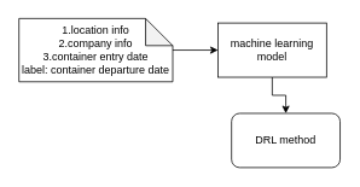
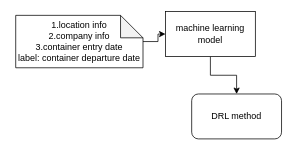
  <mxCell id="0" />
  <mxCell id="1" parent="0" />
  <mxCell id="2" value="" style="edgeStyle=orthogonalEdgeStyle;rounded=0;orthogonalLoop=1;jettySize=auto;html=1;" edge="1" parent="1" source="3" target="5"><mxGeometry relative="1" as="geometry" /></mxCell>
  <mxCell id="3" value="1.location info&lt;br&gt;2.company info&lt;br&gt;3.container entry date&lt;br&gt;label: container departure date" style="shape=note;whiteSpace=wrap;html=1;backgroundOutline=1;darkOpacity=0.05;" vertex="1" parent="1"><mxGeometry x="20" y="20" width="170" height="70" as="geometry" /></mxCell>
  <mxCell id="4" value="" style="edgeStyle=orthogonalEdgeStyle;rounded=0;orthogonalLoop=1;jettySize=auto;html=1;" edge="1" parent="1" source="5" target="6"><mxGeometry relative="1" as="geometry" /></mxCell>
- <mxCell id="5" value="machine learning model" style="whiteSpace=wrap;html=1;" vertex="1" parent="1"><mxGeometry x="240" y="25" width="120" height="60" as="geometry" /></mxCell>
+ <mxCell id="5" value="machine learning model" style="whiteSpace=wrap;html=1;" vertex="1" parent="1"><mxGeometry x="220" y="15" width="120" height="60" as="geometry" /></mxCell>
  <mxCell id="6" value="DRL method" style="rounded=1;whiteSpace=wrap;html=1;" vertex="1" parent="1"><mxGeometry x="255" y="125" width="120" height="60" as="geometry" /></mxCell>
